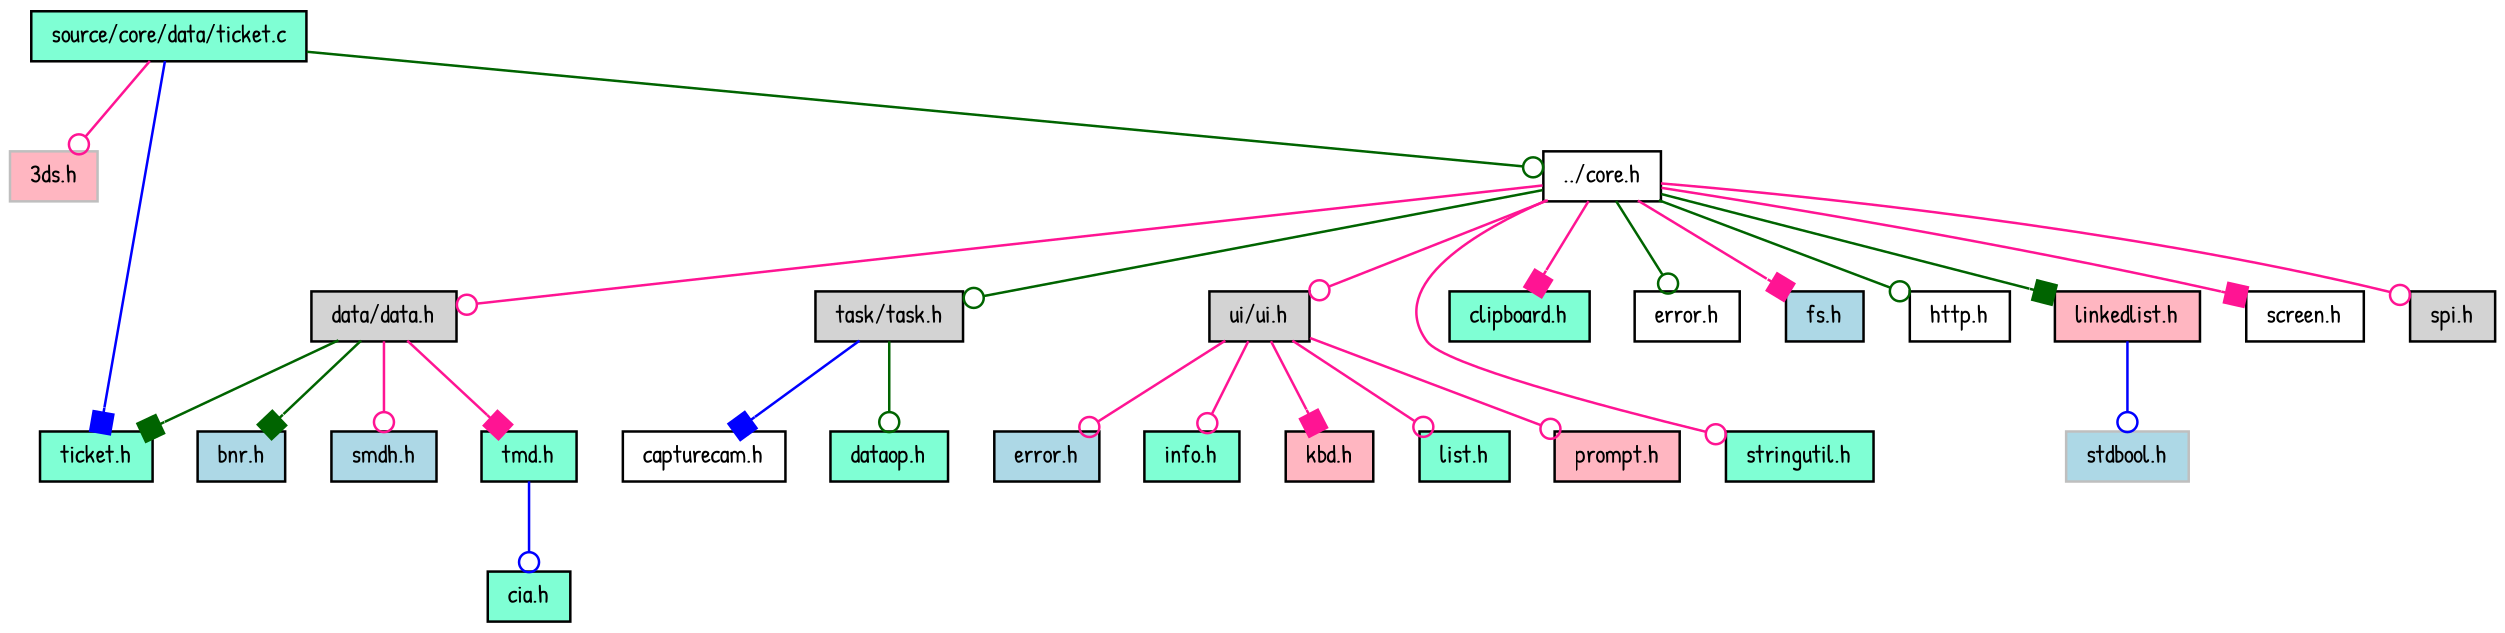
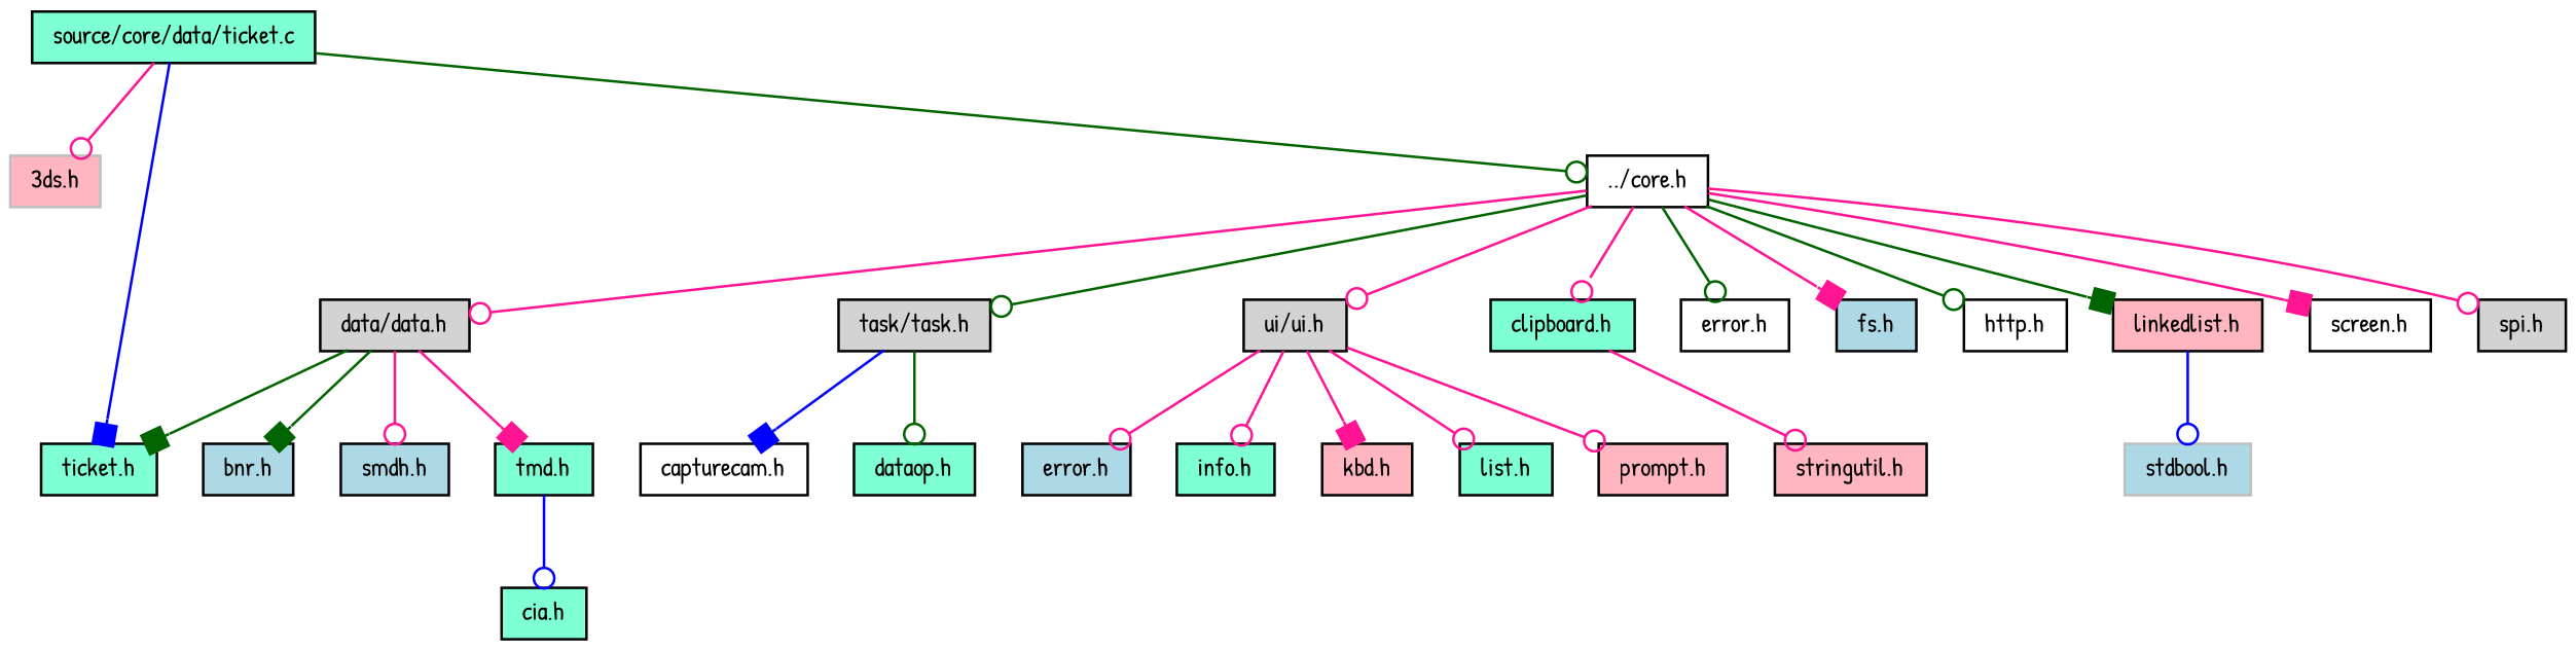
  digraph {
    fontname="Patrick Hand"
    node [color=black fillcolor=aquamarine fontname="Patrick Hand" fontsize=10 shape=record style=filled]
    edge [arrowhead=odot color=deeppink fontname="Patrick Hand" fontsize=10 labelfontname=Helvetica labelfontsize=10 style=solid]
    n1 [fontcolor=black height=0.2 label="source/core/data/ticket.c" width=0.4]
    n2 [color=grey75 fillcolor=lightpink height=0.2 label="3ds.h" width=0.4]
    n3 [height=0.2 label="ticket.h" width=0.4]
    n4 [fillcolor=white height=0.2 label="../core.h" width=0.4]
    n5 [fillcolor=lightgrey height=0.2 label="data/data.h" width=0.4]
    n6 [fillcolor=lightgrey height=0.2 label="task/task.h" width=0.4]
    n7 [fillcolor=lightgrey height=0.2 label="ui/ui.h" width=0.4]
    n8 [height=0.2 label="clipboard.h" width=0.4]
    n9 [fillcolor=white height=0.2 label="error.h" width=0.4]
    n10 [fillcolor=lightblue height=0.2 label="fs.h" width=0.4]
    n11 [fillcolor=white height=0.2 label="http.h" width=0.4]
    n12 [fillcolor=lightpink height=0.2 label="linkedlist.h" width=0.4]
    n13 [fillcolor=white height=0.2 label="screen.h" width=0.4]
    n14 [fillcolor=lightgrey height=0.2 label="spi.h" width=0.4]
-   n15 [height=0.2 label="stringutil.h" width=0.4]
+   n15 [fillcolor=lightpink height=0.2 label="stringutil.h" width=0.4]
    n16 [fillcolor=lightblue height=0.2 label="bnr.h" width=0.4]
    n17 [fillcolor=lightblue height=0.2 label="smdh.h" width=0.4]
    n18 [height=0.2 label="tmd.h" width=0.4]
    n19 [fillcolor=white height=0.2 label="capturecam.h" width=0.4]
    n20 [height=0.2 label="dataop.h" width=0.4]
    n21 [fillcolor=lightblue height=0.2 label="error.h" width=0.4]
    n22 [height=0.2 label="info.h" width=0.4]
    n23 [fillcolor=lightpink height=0.2 label="kbd.h" width=0.4]
    n24 [height=0.2 label="list.h" width=0.4]
    n25 [fillcolor=lightpink height=0.2 label="prompt.h" width=0.4]
    n26 [color=grey75 fillcolor=lightblue height=0.2 label="stdbool.h" width=0.4]
    n27 [height=0.2 label="cia.h" width=0.4]
    n1 -> n2
    n1 -> n3 [arrowhead=box color=blue]
    n1 -> n4 [color=darkgreen]
    n4 -> n5
    n4 -> n6 [color=darkgreen]
    n4 -> n7
-   n4 -> n8 [arrowhead=box]
+   n4 -> n8
    n4 -> n9 [color=darkgreen]
    n4 -> n10 [arrowhead=box]
    n4 -> n11 [color=darkgreen]
    n4 -> n12 [arrowhead=box color=darkgreen]
    n4 -> n13 [arrowhead=box]
    n4 -> n14
-   n4 -> n15
+   n8 -> n15
    n5 -> n3 [arrowhead=box color=darkgreen]
    n5 -> n16 [arrowhead=box color=darkgreen]
    n5 -> n17
    n5 -> n18 [arrowhead=box]
    n6 -> n19 [arrowhead=box color=blue]
    n6 -> n20 [color=darkgreen]
    n7 -> n21
    n7 -> n22
    n7 -> n23 [arrowhead=box]
    n7 -> n24
    n7 -> n25
    n12 -> n26 [color=blue]
    n18 -> n27 [color=blue]
  }
